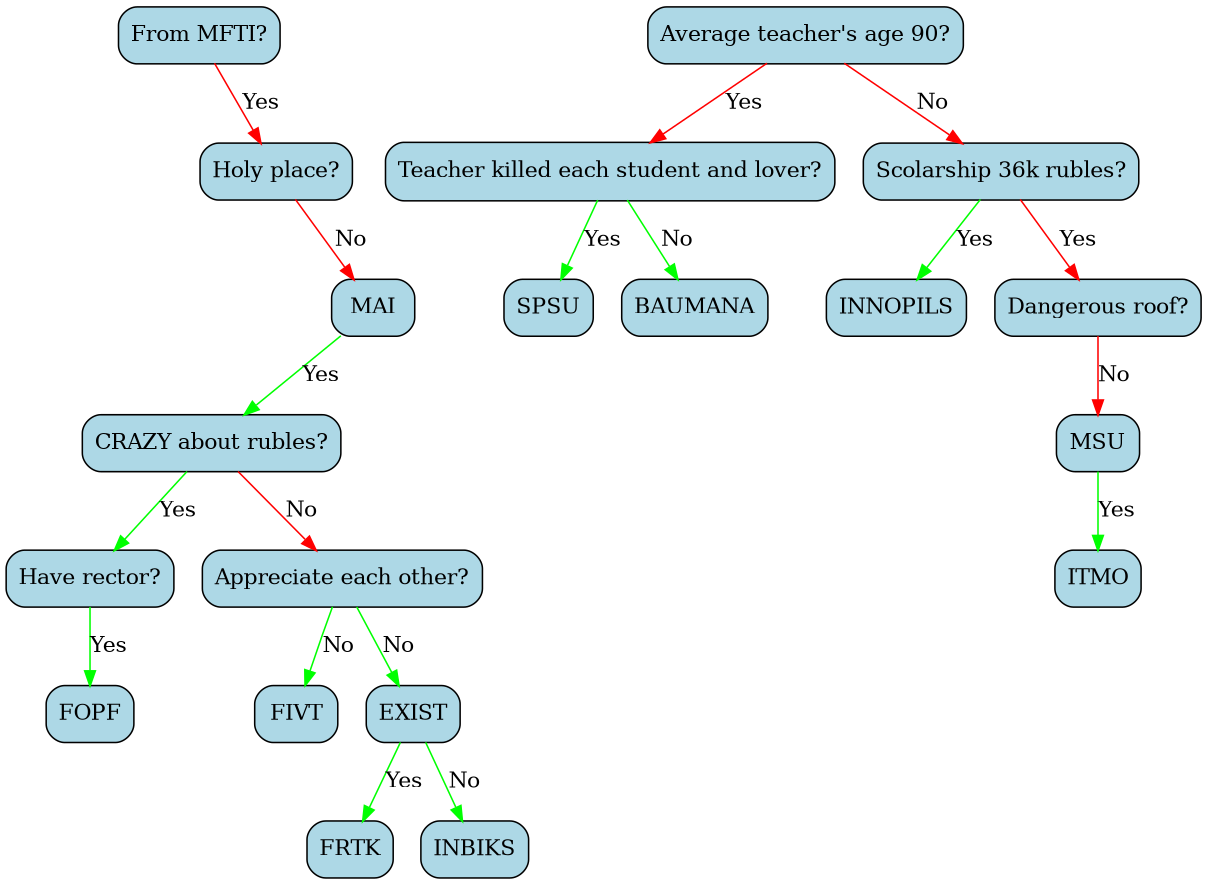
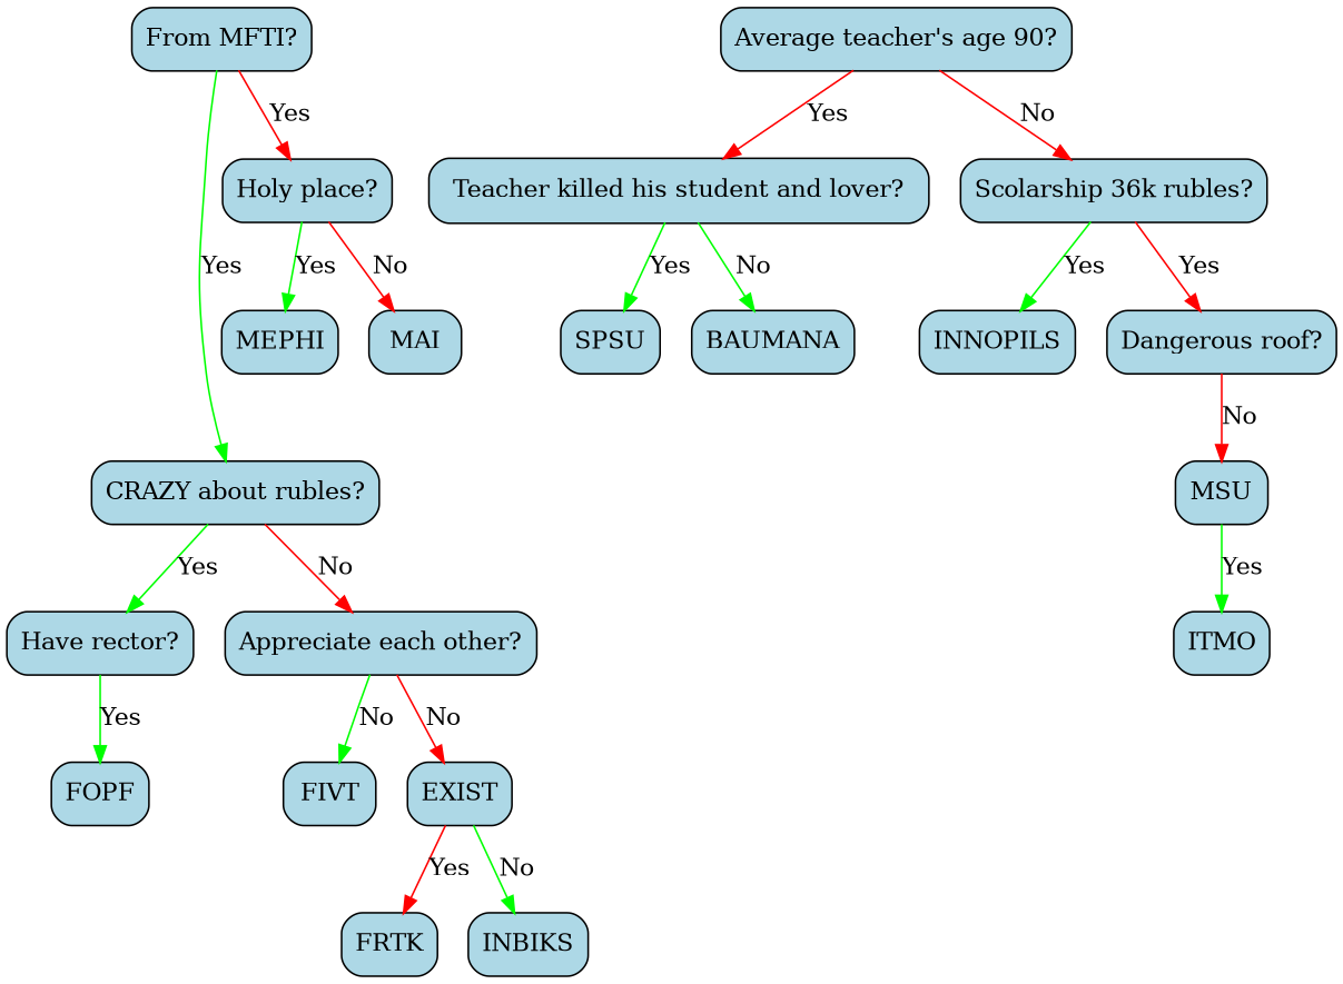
  digraph {
    node [fillcolor=lightblue shape=Mrecord style=filled]
    edge [color=green]
    n1 [label="From MFTI?"]
    n2 [label="CRAZY about rubles?"]
    n3 [label="Holy place?"]
    n4 [label="Average teacher's age 90?"]
-   n5 [label="Teacher killed each student and lover?"]
+   n5 [label="Teacher killed his student and lover?"]
    n6 [label="Scolarship 36k rubles?"]
    n7 [label="Have rector?"]
    n8 [label="Appreciate each other?"]
+   n9 [label=MEPHI]
    n10 [label=MAI]
    n11 [label=FOPF]
    n12 [label=FIVT]
    n13 [label=EXIST]
    n14 [label=FRTK]
    n15 [label=INBIKS]
    n16 [label=SPSU]
    n17 [label=BAUMANA]
    n18 [label=INNOPILS]
    n19 [label="Dangerous roof?"]
    n20 [label=MSU]
    n21 [label=ITMO]
-   n10 -> n2 [label=Yes]
+   n1 -> n2 [label=Yes]
    n1 -> n3 [color=red label=Yes]
    n2 -> n7 [label=Yes]
    n2 -> n8 [color=red label=No]
+   n3 -> n9 [label=Yes]
    n3 -> n10 [color=red label=No]
    n4 -> n5 [color=red label=Yes]
    n4 -> n6 [color=red label=No]
    n5 -> n16 [label=Yes]
    n5 -> n17 [label=No]
    n6 -> n18 [label=Yes]
    n6 -> n19 [color=red label=Yes]
    n7 -> n11 [label=Yes]
    n8 -> n12 [label=No]
-   n8 -> n13 [label=No]
-   n13 -> n14 [label=Yes]
+   n8 -> n13 [color=red label=No]
+   n13 -> n14 [color=red label=Yes]
    n13 -> n15 [label=No]
    n19 -> n20 [color=red label=No]
    n20 -> n21 [label=Yes]
  }
